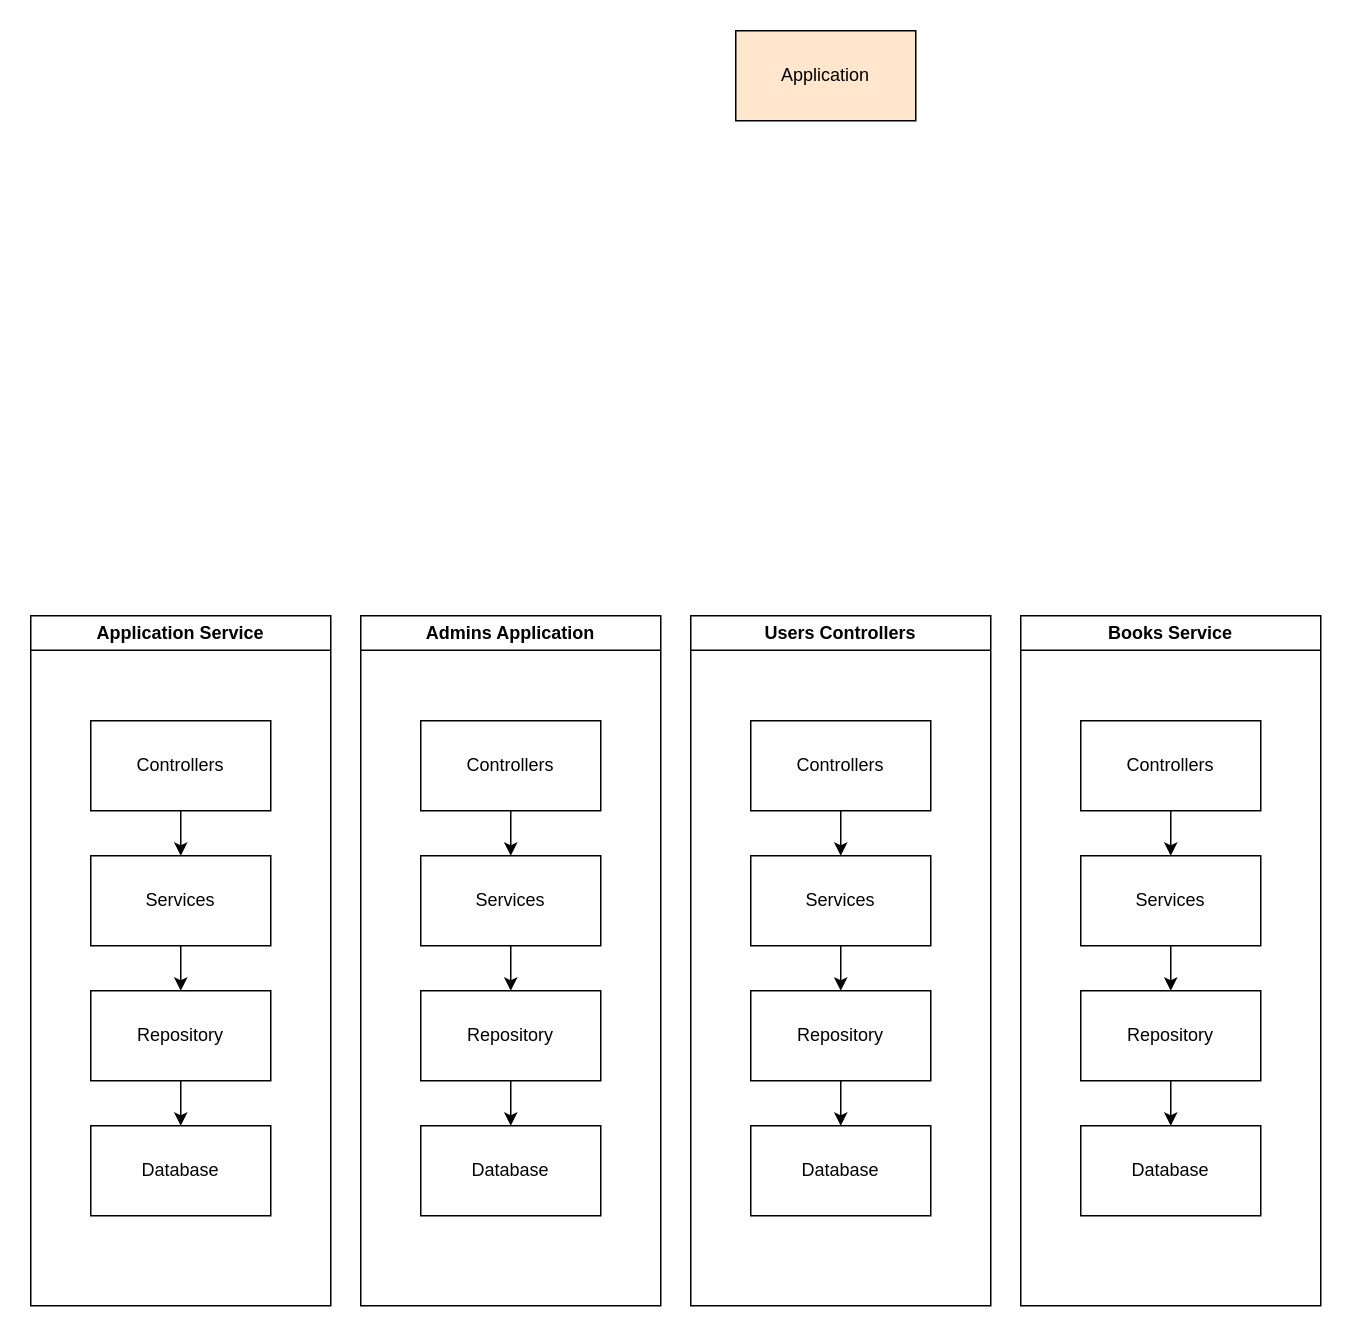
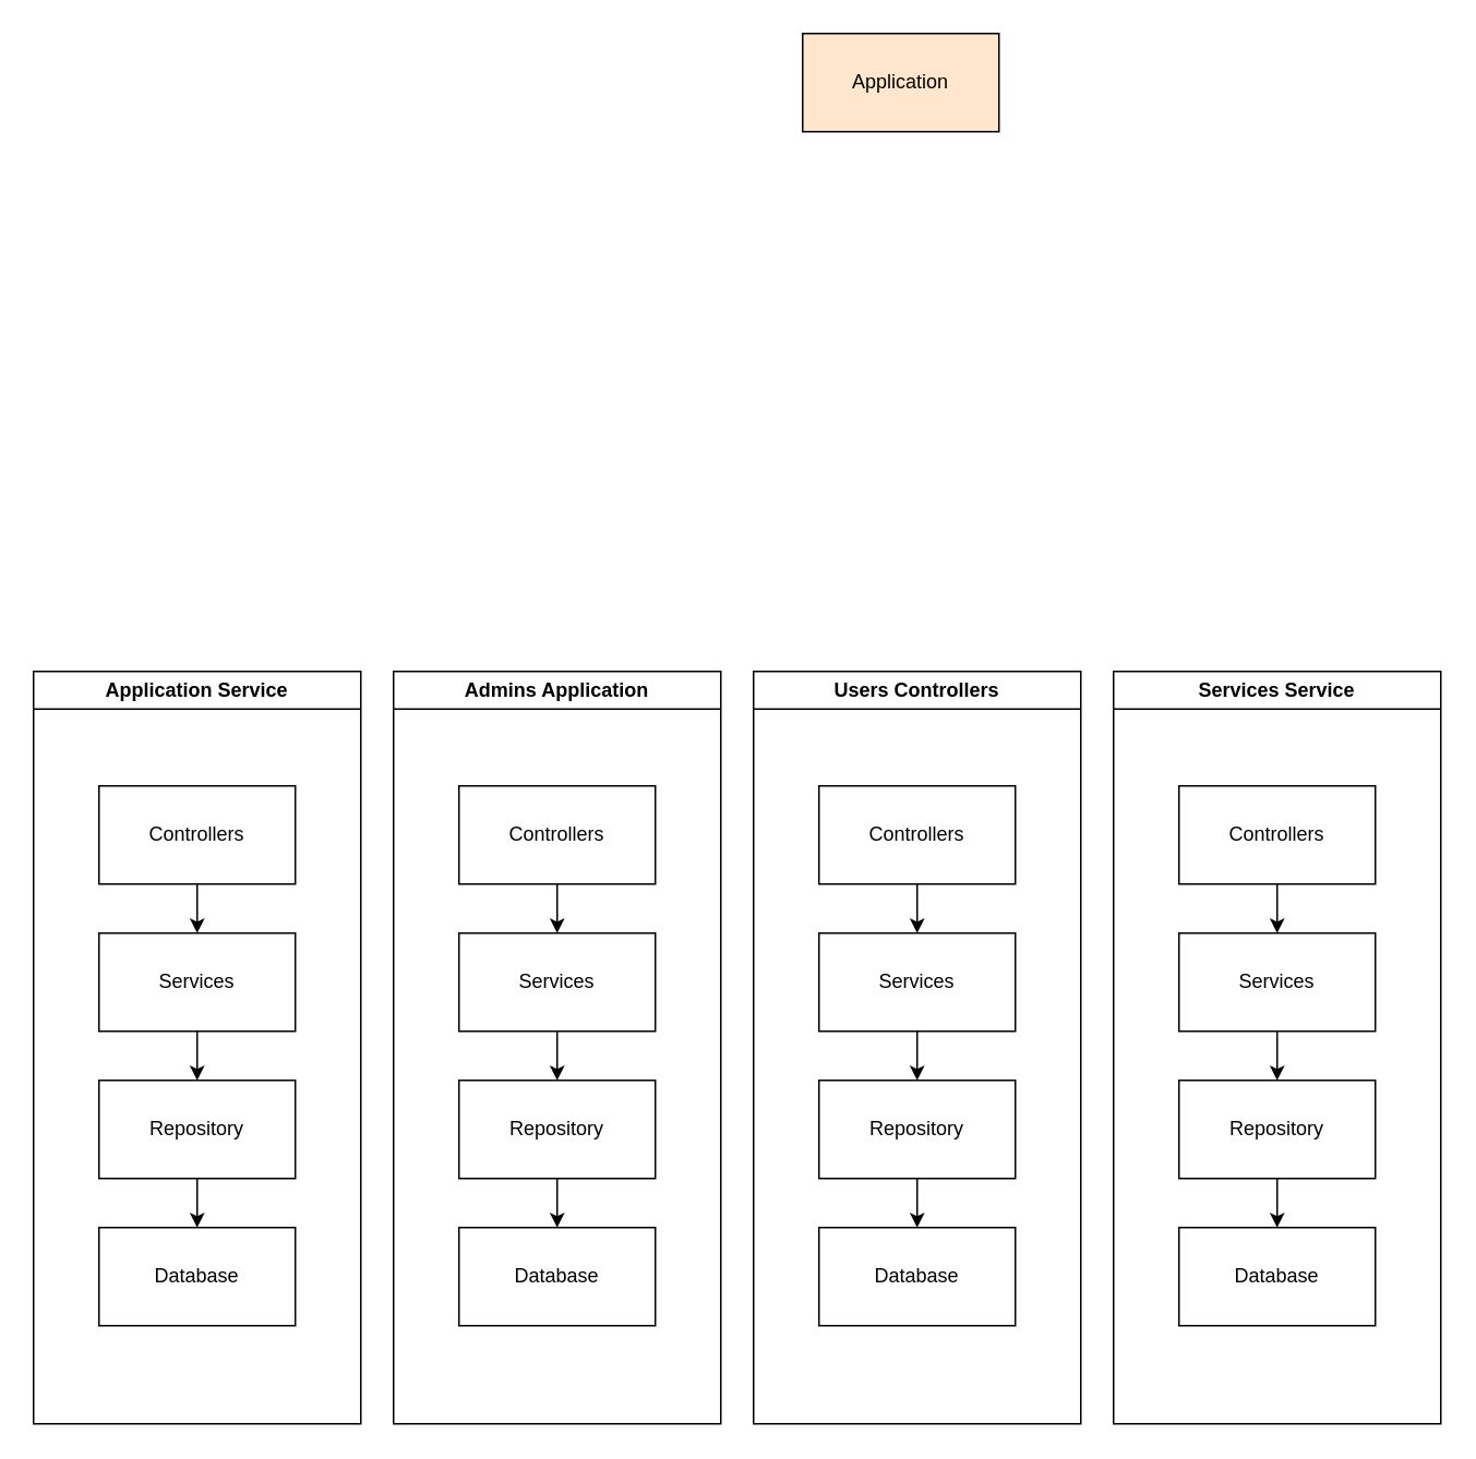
  <mxCell id="0" />
  <mxCell id="1" parent="0" />
  <mxCell id="2" value="Application" style="rounded=0;whiteSpace=wrap;html=1;fillColor=#ffe6cc;" vertex="1" parent="1"><mxGeometry x="490" y="20" width="120" height="60" as="geometry" /></mxCell>
  <mxCell id="3" value="Users Controllers" style="swimlane;whiteSpace=wrap;html=1;" vertex="1" parent="1"><mxGeometry x="460" y="410" width="200" height="460" as="geometry" /></mxCell>
  <mxCell id="4" value="" style="edgeStyle=orthogonalEdgeStyle;rounded=0;orthogonalLoop=1;jettySize=auto;html=1;" edge="1" parent="3" source="5" target="7"><mxGeometry relative="1" as="geometry" /></mxCell>
  <mxCell id="5" value="Controllers" style="rounded=0;whiteSpace=wrap;html=1;" vertex="1" parent="3"><mxGeometry x="40" y="70" width="120" height="60" as="geometry" /></mxCell>
  <mxCell id="6" value="" style="edgeStyle=orthogonalEdgeStyle;rounded=0;orthogonalLoop=1;jettySize=auto;html=1;" edge="1" parent="3" source="7" target="9"><mxGeometry relative="1" as="geometry" /></mxCell>
  <mxCell id="7" value="Services" style="rounded=0;whiteSpace=wrap;html=1;" vertex="1" parent="3"><mxGeometry x="40" y="160" width="120" height="60" as="geometry" /></mxCell>
  <mxCell id="8" value="" style="edgeStyle=orthogonalEdgeStyle;rounded=0;orthogonalLoop=1;jettySize=auto;html=1;" edge="1" parent="3" source="9" target="10"><mxGeometry relative="1" as="geometry" /></mxCell>
  <mxCell id="9" value="Repository" style="rounded=0;whiteSpace=wrap;html=1;" vertex="1" parent="3"><mxGeometry x="40" y="250" width="120" height="60" as="geometry" /></mxCell>
  <mxCell id="10" value="Database" style="rounded=0;whiteSpace=wrap;html=1;" vertex="1" parent="3"><mxGeometry x="40" y="340" width="120" height="60" as="geometry" /></mxCell>
- <mxCell id="11" value="Books Service" style="swimlane;whiteSpace=wrap;html=1;" vertex="1" parent="1"><mxGeometry x="680" y="410" width="200" height="460" as="geometry" /></mxCell>
+ <mxCell id="11" value="Services Service" style="swimlane;whiteSpace=wrap;html=1;" vertex="1" parent="1"><mxGeometry x="680" y="410" width="200" height="460" as="geometry" /></mxCell>
  <mxCell id="12" value="" style="edgeStyle=orthogonalEdgeStyle;rounded=0;orthogonalLoop=1;jettySize=auto;html=1;" edge="1" parent="11" source="13" target="15"><mxGeometry relative="1" as="geometry" /></mxCell>
  <mxCell id="13" value="Controllers" style="rounded=0;whiteSpace=wrap;html=1;" vertex="1" parent="11"><mxGeometry x="40" y="70" width="120" height="60" as="geometry" /></mxCell>
  <mxCell id="14" value="" style="edgeStyle=orthogonalEdgeStyle;rounded=0;orthogonalLoop=1;jettySize=auto;html=1;" edge="1" parent="11" source="15" target="17"><mxGeometry relative="1" as="geometry" /></mxCell>
  <mxCell id="15" value="Services" style="rounded=0;whiteSpace=wrap;html=1;" vertex="1" parent="11"><mxGeometry x="40" y="160" width="120" height="60" as="geometry" /></mxCell>
  <mxCell id="16" value="" style="edgeStyle=orthogonalEdgeStyle;rounded=0;orthogonalLoop=1;jettySize=auto;html=1;" edge="1" parent="11" source="17" target="18"><mxGeometry relative="1" as="geometry" /></mxCell>
  <mxCell id="17" value="Repository" style="rounded=0;whiteSpace=wrap;html=1;" vertex="1" parent="11"><mxGeometry x="40" y="250" width="120" height="60" as="geometry" /></mxCell>
  <mxCell id="18" value="Database" style="rounded=0;whiteSpace=wrap;html=1;" vertex="1" parent="11"><mxGeometry x="40" y="340" width="120" height="60" as="geometry" /></mxCell>
  <mxCell id="19" value="Admins Application" style="swimlane;whiteSpace=wrap;html=1;" vertex="1" parent="1"><mxGeometry x="240" y="410" width="200" height="460" as="geometry" /></mxCell>
  <mxCell id="20" value="" style="edgeStyle=orthogonalEdgeStyle;rounded=0;orthogonalLoop=1;jettySize=auto;html=1;" edge="1" parent="19" source="21" target="23"><mxGeometry relative="1" as="geometry" /></mxCell>
  <mxCell id="21" value="Controllers" style="rounded=0;whiteSpace=wrap;html=1;" vertex="1" parent="19"><mxGeometry x="40" y="70" width="120" height="60" as="geometry" /></mxCell>
  <mxCell id="22" value="" style="edgeStyle=orthogonalEdgeStyle;rounded=0;orthogonalLoop=1;jettySize=auto;html=1;" edge="1" parent="19" source="23" target="25"><mxGeometry relative="1" as="geometry" /></mxCell>
  <mxCell id="23" value="Services" style="rounded=0;whiteSpace=wrap;html=1;" vertex="1" parent="19"><mxGeometry x="40" y="160" width="120" height="60" as="geometry" /></mxCell>
  <mxCell id="24" value="" style="edgeStyle=orthogonalEdgeStyle;rounded=0;orthogonalLoop=1;jettySize=auto;html=1;" edge="1" parent="19" source="25" target="26"><mxGeometry relative="1" as="geometry" /></mxCell>
  <mxCell id="25" value="Repository" style="rounded=0;whiteSpace=wrap;html=1;" vertex="1" parent="19"><mxGeometry x="40" y="250" width="120" height="60" as="geometry" /></mxCell>
  <mxCell id="26" value="Database" style="rounded=0;whiteSpace=wrap;html=1;" vertex="1" parent="19"><mxGeometry x="40" y="340" width="120" height="60" as="geometry" /></mxCell>
  <mxCell id="27" value="Application Service" style="swimlane;whiteSpace=wrap;html=1;" vertex="1" parent="1"><mxGeometry x="20" y="410" width="200" height="460" as="geometry" /></mxCell>
  <mxCell id="28" value="" style="edgeStyle=orthogonalEdgeStyle;rounded=0;orthogonalLoop=1;jettySize=auto;html=1;" edge="1" parent="27" source="29" target="31"><mxGeometry relative="1" as="geometry" /></mxCell>
  <mxCell id="29" value="Controllers" style="rounded=0;whiteSpace=wrap;html=1;" vertex="1" parent="27"><mxGeometry x="40" y="70" width="120" height="60" as="geometry" /></mxCell>
  <mxCell id="30" value="" style="edgeStyle=orthogonalEdgeStyle;rounded=0;orthogonalLoop=1;jettySize=auto;html=1;" edge="1" parent="27" source="31" target="33"><mxGeometry relative="1" as="geometry" /></mxCell>
  <mxCell id="31" value="Services" style="rounded=0;whiteSpace=wrap;html=1;" vertex="1" parent="27"><mxGeometry x="40" y="160" width="120" height="60" as="geometry" /></mxCell>
  <mxCell id="32" value="" style="edgeStyle=orthogonalEdgeStyle;rounded=0;orthogonalLoop=1;jettySize=auto;html=1;" edge="1" parent="27" source="33" target="34"><mxGeometry relative="1" as="geometry" /></mxCell>
  <mxCell id="33" value="Repository" style="rounded=0;whiteSpace=wrap;html=1;" vertex="1" parent="27"><mxGeometry x="40" y="250" width="120" height="60" as="geometry" /></mxCell>
  <mxCell id="34" value="Database" style="rounded=0;whiteSpace=wrap;html=1;" vertex="1" parent="27"><mxGeometry x="40" y="340" width="120" height="60" as="geometry" /></mxCell>
